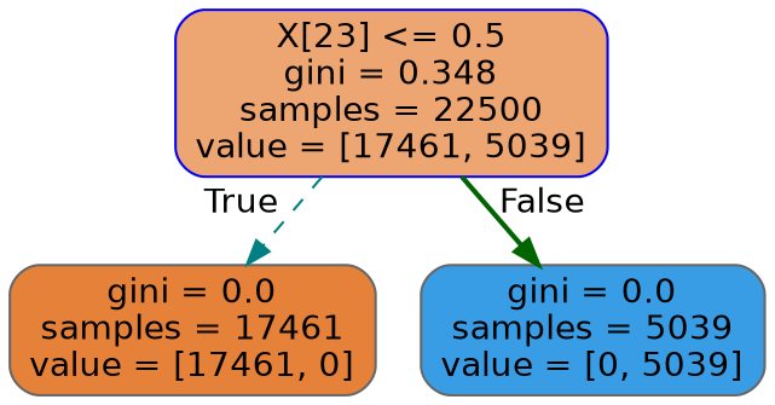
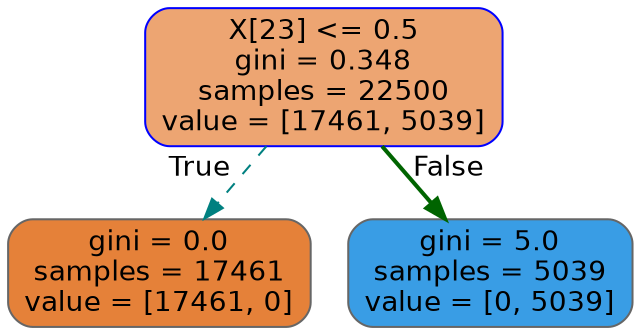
  digraph {
    node [color=gray40 fontname=helvetica shape=box style="filled, rounded"]
    edge [fontname=helvetica labeldistance=2.5]
    n1 [color=blue fillcolor="#e58139b5" label="X[23] <= 0.5\ngini = 0.348\nsamples = 22500\nvalue = [17461, 5039]"]
    n2 [fillcolor="#e58139ff" label="gini = 0.0\nsamples = 17461\nvalue = [17461, 0]"]
-   n3 [fillcolor="#399de5ff" label="gini = 0.0\nsamples = 5039\nvalue = [0, 5039]"]
+   n3 [fillcolor="#399de5ff" label="gini = 5.0\nsamples = 5039\nvalue = [0, 5039]"]
    n1 -> n2 [headlabel=True labelangle=45 color=teal style=dashed]
    n1 -> n3 [headlabel=False labelangle=-45 color=darkgreen style=bold]
  }
